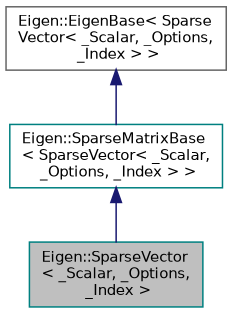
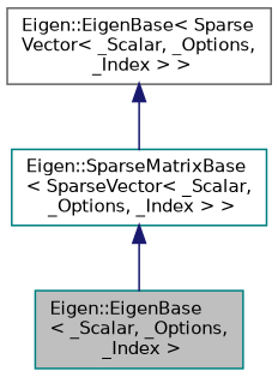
  digraph {
    node [color=teal fillcolor=white fontname=Helvetica fontsize=10 shape=record style=filled]
    edge [color=midnightblue dir=back fontname=Helvetica fontsize=10 labelfontname=Helvetica labelfontsize=10 style=solid]
-   n1 [fillcolor=grey75 fontcolor=black height=0.2 label="Eigen::SparseVector\l\< _Scalar, _Options,\l _Index \>" width=0.4]
+   n1 [fillcolor=grey75 fontcolor=black height=0.2 label="Eigen::EigenBase\l\< _Scalar, _Options,\l _Index \>" width=0.4]
    n2 [height=0.2 label="Eigen::SparseMatrixBase\l\< SparseVector\< _Scalar,\l _Options, _Index \> \>" width=0.4]
    n3 [color=gray40 height=0.2 label="Eigen::EigenBase\< Sparse\lVector\< _Scalar, _Options,\l _Index \> \>" width=0.4]
    n2 -> n1
    n3 -> n2
  }
